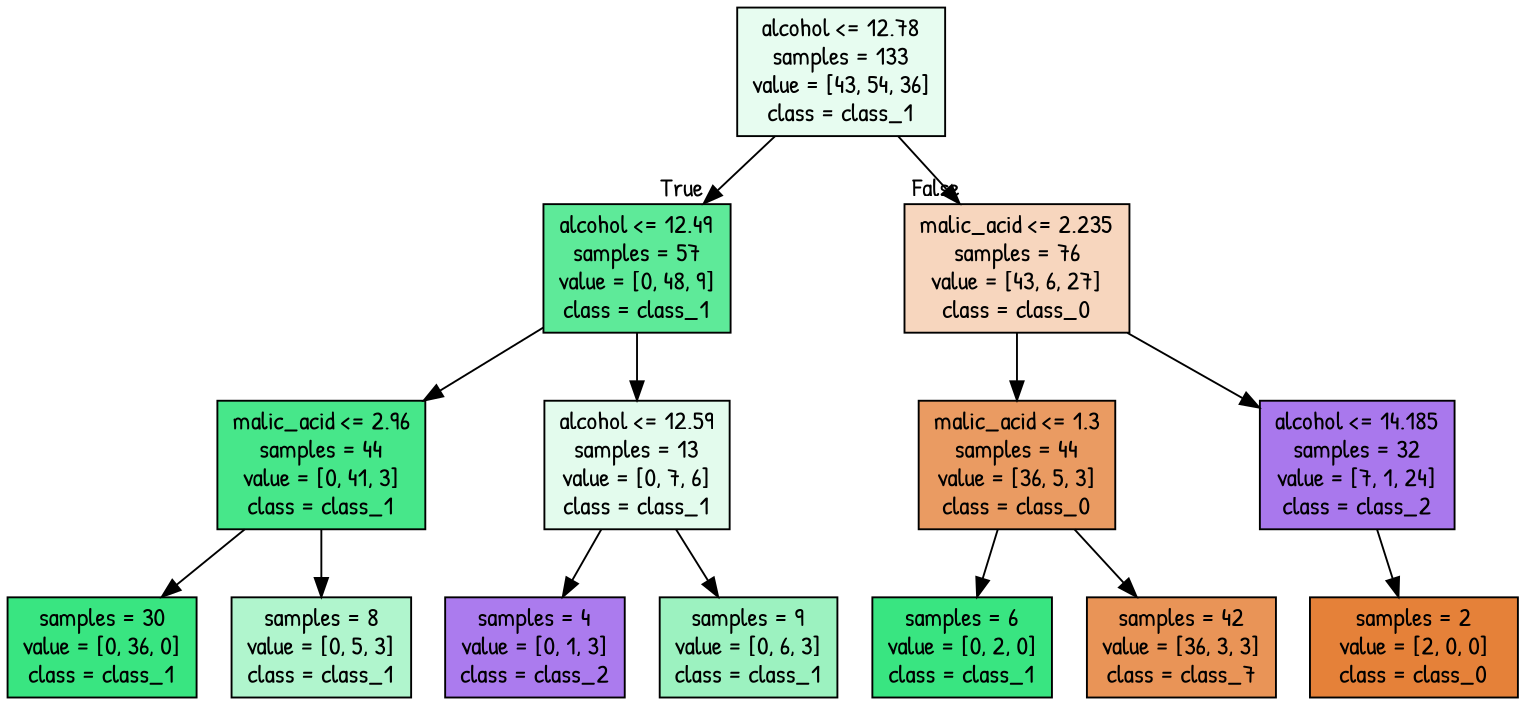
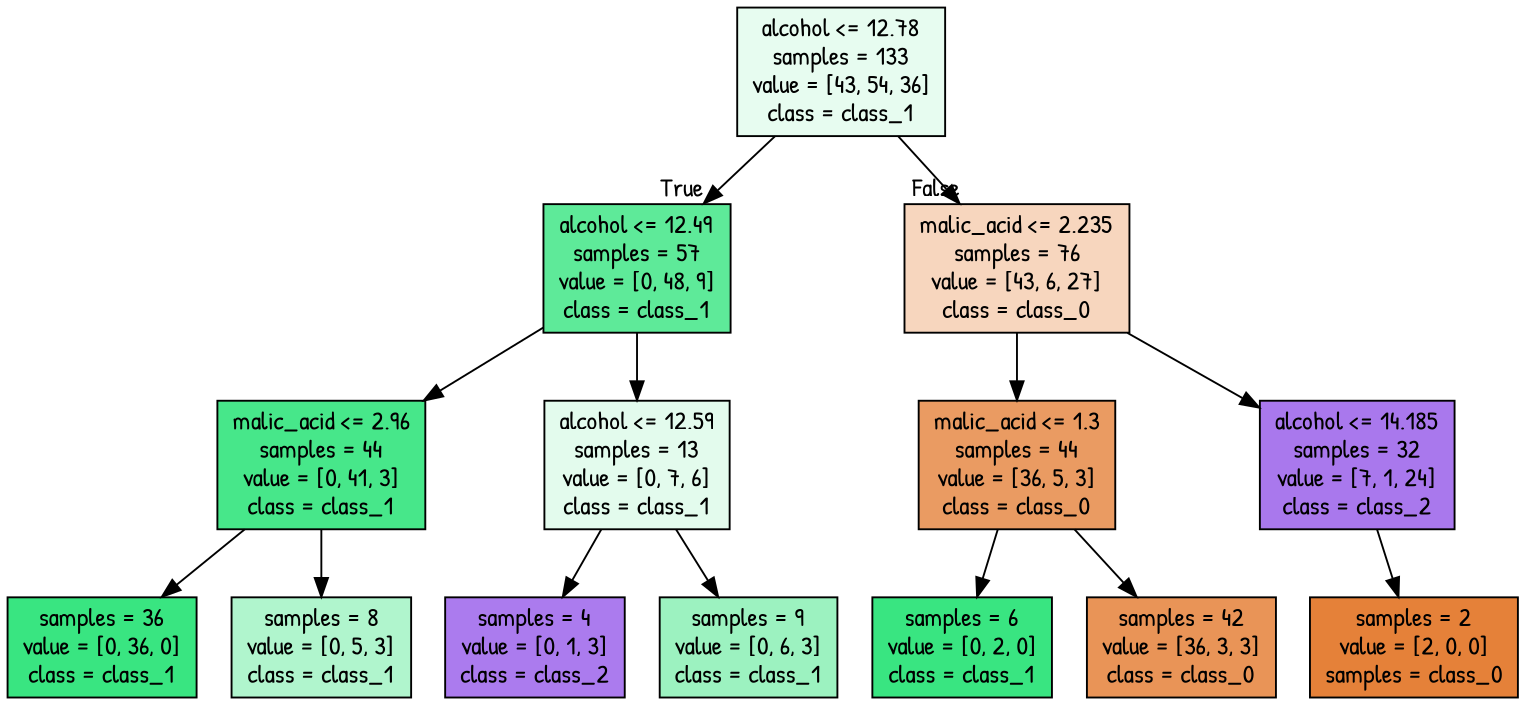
  digraph {
    fontname="Patrick Hand"
    node [color=black fillcolor="#39e581" fontname="Patrick Hand" shape=box style=filled]
    edge [fontname="Patrick Hand"]
    n1 [fillcolor="#e7fcf0" label="alcohol <= 12.78\nsamples = 133\nvalue = [43, 54, 36]\nclass = class_1"]
    n2 [fillcolor="#5eea99" label="alcohol <= 12.49\nsamples = 57\nvalue = [0, 48, 9]\nclass = class_1"]
    n3 [fillcolor="#f7d6be" label="malic_acid <= 2.235\nsamples = 76\nvalue = [43, 6, 27]\nclass = class_0"]
    n4 [fillcolor="#47e78a" label="malic_acid <= 2.96\nsamples = 44\nvalue = [0, 41, 3]\nclass = class_1"]
    n5 [fillcolor="#e3fbed" label="alcohol <= 12.59\nsamples = 13\nvalue = [0, 7, 6]\nclass = class_1"]
    n6 [fillcolor="#ea9b62" label="malic_acid <= 1.3\nsamples = 44\nvalue = [36, 5, 3]\nclass = class_0"]
    n7 [fillcolor="#a978ed" label="alcohol <= 14.185\nsamples = 32\nvalue = [7, 1, 24]\nclass = class_2"]
-   n8 [label="samples = 30\nvalue = [0, 36, 0]\nclass = class_1"]
+   n8 [label="samples = 36\nvalue = [0, 36, 0]\nclass = class_1"]
    n9 [fillcolor="#b0f5cd" label="samples = 8\nvalue = [0, 5, 3]\nclass = class_1"]
    n10 [fillcolor="#ab7bee" label="samples = 4\nvalue = [0, 1, 3]\nclass = class_2"]
    n11 [fillcolor="#9cf2c0" label="samples = 9\nvalue = [0, 6, 3]\nclass = class_1"]
    n12 [label="samples = 6\nvalue = [0, 2, 0]\nclass = class_1"]
-   n13 [fillcolor="#e99457" label="samples = 42\nvalue = [36, 3, 3]\nclass = class_7"]
-   n14 [fillcolor="#e58139" label="samples = 2\nvalue = [2, 0, 0]\nclass = class_0"]
+   n13 [fillcolor="#e99457" label="samples = 42\nvalue = [36, 3, 3]\nclass = class_0"]
+   n14 [fillcolor="#e58139" label="samples = 2\nvalue = [2, 0, 0]\nsamples = class_0"]
    n1 -> n2 [headlabel=True labelangle=45 labeldistance=2.5]
    n1 -> n3 [headlabel=False labelangle=-45 labeldistance=2.5]
    n2 -> n4
    n2 -> n5
    n3 -> n6
    n3 -> n7
    n4 -> n8
    n4 -> n9
    n5 -> n10
    n5 -> n11
    n6 -> n12
    n6 -> n13
    n7 -> n14
  }
